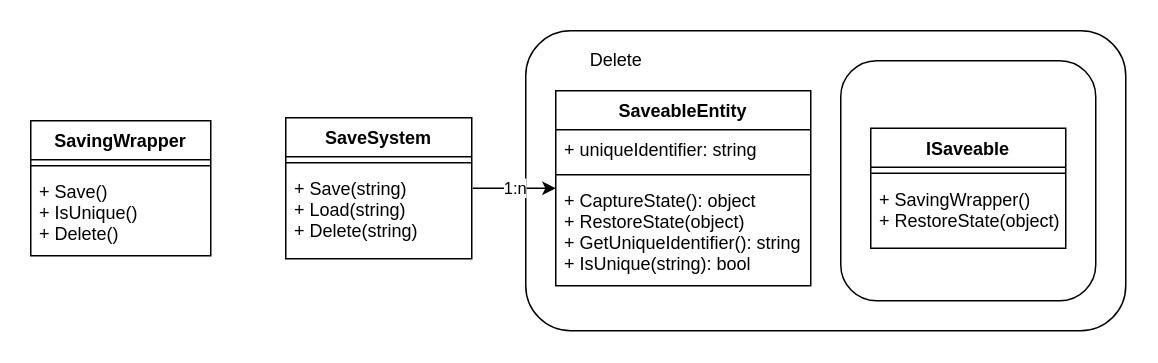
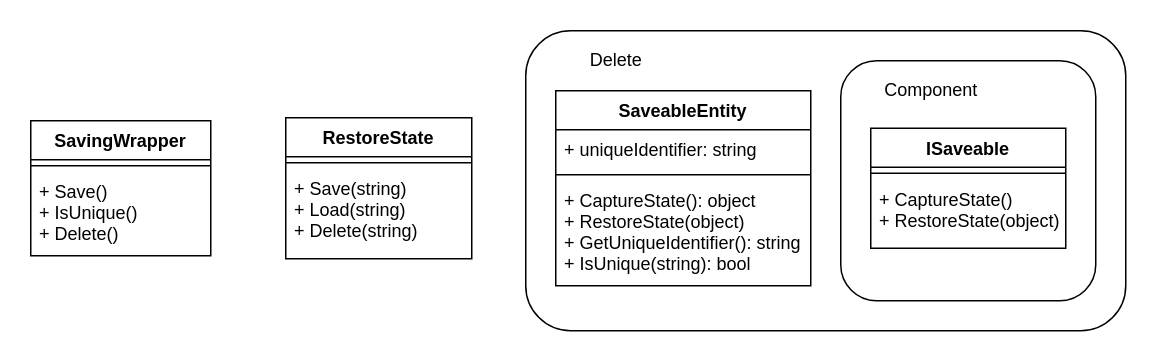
  <mxCell id="0" />
  <mxCell id="1" parent="0" />
  <mxCell id="2" value="" style="rounded=1;whiteSpace=wrap;html=1;labelBackgroundColor=none;align=left;" parent="1" vertex="1"><mxGeometry x="350" y="20" width="400" height="200" as="geometry" /></mxCell>
  <mxCell id="3" value="" style="rounded=1;whiteSpace=wrap;html=1;labelBackgroundColor=none;align=left;" parent="1" vertex="1"><mxGeometry x="560" y="40" width="170" height="160" as="geometry" /></mxCell>
- <mxCell id="4" value="1:n" style="edgeStyle=orthogonalEdgeStyle;rounded=0;orthogonalLoop=1;jettySize=auto;html=1;exitX=1.006;exitY=0.217;exitDx=0;exitDy=0;exitPerimeter=0;" parent="1" source="16" target="7" edge="1"><mxGeometry relative="1" as="geometry"><mxPoint x="300" y="125" as="sourcePoint" /></mxGeometry></mxCell>
  <mxCell id="5" value="Delete" style="text;html=1;resizable=0;autosize=1;align=center;verticalAlign=middle;points=[];fillColor=none;strokeColor=none;rounded=0;labelBackgroundColor=none;" parent="1" vertex="1"><mxGeometry x="370" y="30" width="80" height="20" as="geometry" /></mxCell>
+ <mxCell id="6" value="Component" style="text;html=1;resizable=0;autosize=1;align=center;verticalAlign=middle;points=[];fillColor=none;strokeColor=none;rounded=0;labelBackgroundColor=none;" parent="1" vertex="1"><mxGeometry x="580" y="50" width="80" height="20" as="geometry" /></mxCell>
  <mxCell id="7" value="SaveableEntity&#10;" style="swimlane;fontStyle=1;align=center;verticalAlign=top;childLayout=stackLayout;horizontal=1;startSize=26;horizontalStack=0;resizeParent=1;resizeParentMax=0;resizeLast=0;collapsible=1;marginBottom=0;" parent="1" vertex="1"><mxGeometry x="370" y="60" width="170" height="130" as="geometry" /></mxCell>
  <mxCell id="8" value="+ uniqueIdentifier: string" style="text;strokeColor=none;fillColor=none;align=left;verticalAlign=top;spacingLeft=4;spacingRight=4;overflow=hidden;rotatable=0;points=[[0,0.5],[1,0.5]];portConstraint=eastwest;" parent="7" vertex="1"><mxGeometry y="26" width="170" height="26" as="geometry" /></mxCell>
  <mxCell id="9" value="" style="line;strokeWidth=1;fillColor=none;align=left;verticalAlign=middle;spacingTop=-1;spacingLeft=3;spacingRight=3;rotatable=0;labelPosition=right;points=[];portConstraint=eastwest;" parent="7" vertex="1"><mxGeometry y="52" width="170" height="8" as="geometry" /></mxCell>
  <mxCell id="10" value="+ CaptureState(): object&#10;+ RestoreState(object) &#10;+ GetUniqueIdentifier(): string&#10;+ IsUnique(string): bool" style="text;strokeColor=none;fillColor=none;align=left;verticalAlign=top;spacingLeft=4;spacingRight=4;overflow=hidden;rotatable=0;points=[[0,0.5],[1,0.5]];portConstraint=eastwest;" parent="7" vertex="1"><mxGeometry y="60" width="170" height="70" as="geometry" /></mxCell>
  <mxCell id="11" value="ISaveable" style="swimlane;fontStyle=1;align=center;verticalAlign=top;childLayout=stackLayout;horizontal=1;startSize=26;horizontalStack=0;resizeParent=1;resizeParentMax=0;resizeLast=0;collapsible=1;marginBottom=0;" parent="1" vertex="1"><mxGeometry x="580" y="85" width="130" height="80" as="geometry" /></mxCell>
  <mxCell id="12" value="" style="line;strokeWidth=1;fillColor=none;align=left;verticalAlign=middle;spacingTop=-1;spacingLeft=3;spacingRight=3;rotatable=0;labelPosition=right;points=[];portConstraint=eastwest;" parent="11" vertex="1"><mxGeometry y="26" width="130" height="8" as="geometry" /></mxCell>
- <mxCell id="13" value="+ SavingWrapper() &#10;+ RestoreState(object)" style="text;strokeColor=none;fillColor=none;align=left;verticalAlign=top;spacingLeft=4;spacingRight=4;overflow=hidden;rotatable=0;points=[[0,0.5],[1,0.5]];portConstraint=eastwest;" parent="11" vertex="1"><mxGeometry y="34" width="130" height="46" as="geometry" /></mxCell>
- <mxCell id="14" value="SaveSystem" style="swimlane;fontStyle=1;align=center;verticalAlign=top;childLayout=stackLayout;horizontal=1;startSize=26;horizontalStack=0;resizeParent=1;resizeParentMax=0;resizeLast=0;collapsible=1;marginBottom=0;" parent="1" vertex="1"><mxGeometry x="190" y="78" width="124" height="94" as="geometry" /></mxCell>
+ <mxCell id="13" value="+ CaptureState() &#10;+ RestoreState(object)" style="text;strokeColor=none;fillColor=none;align=left;verticalAlign=top;spacingLeft=4;spacingRight=4;overflow=hidden;rotatable=0;points=[[0,0.5],[1,0.5]];portConstraint=eastwest;" parent="11" vertex="1"><mxGeometry y="34" width="130" height="46" as="geometry" /></mxCell>
+ <mxCell id="14" value="RestoreState" style="swimlane;fontStyle=1;align=center;verticalAlign=top;childLayout=stackLayout;horizontal=1;startSize=26;horizontalStack=0;resizeParent=1;resizeParentMax=0;resizeLast=0;collapsible=1;marginBottom=0;" parent="1" vertex="1"><mxGeometry x="190" y="78" width="124" height="94" as="geometry" /></mxCell>
  <mxCell id="15" value="" style="line;strokeWidth=1;fillColor=none;align=left;verticalAlign=middle;spacingTop=-1;spacingLeft=3;spacingRight=3;rotatable=0;labelPosition=right;points=[];portConstraint=eastwest;" parent="14" vertex="1"><mxGeometry y="26" width="124" height="8" as="geometry" /></mxCell>
  <mxCell id="16" value="+ Save(string)&#10;+ Load(string) &#10;+ Delete(string) " style="text;strokeColor=none;fillColor=none;align=left;verticalAlign=top;spacingLeft=4;spacingRight=4;overflow=hidden;rotatable=0;points=[[0,0.5],[1,0.5]];portConstraint=eastwest;" parent="14" vertex="1"><mxGeometry y="34" width="124" height="60" as="geometry" /></mxCell>
  <mxCell id="17" value="SavingWrapper" style="swimlane;fontStyle=1;align=center;verticalAlign=top;childLayout=stackLayout;horizontal=1;startSize=26;horizontalStack=0;resizeParent=1;resizeParentMax=0;resizeLast=0;collapsible=1;marginBottom=0;" parent="1" vertex="1"><mxGeometry x="20" y="80" width="120" height="90" as="geometry" /></mxCell>
  <mxCell id="18" value="" style="line;strokeWidth=1;fillColor=none;align=left;verticalAlign=middle;spacingTop=-1;spacingLeft=3;spacingRight=3;rotatable=0;labelPosition=right;points=[];portConstraint=eastwest;" parent="17" vertex="1"><mxGeometry y="26" width="120" height="8" as="geometry" /></mxCell>
  <mxCell id="19" value="+ Save()&#10;+ IsUnique()&#10;+ Delete()" style="text;strokeColor=none;fillColor=none;align=left;verticalAlign=top;spacingLeft=4;spacingRight=4;overflow=hidden;rotatable=0;points=[[0,0.5],[1,0.5]];portConstraint=eastwest;" parent="17" vertex="1"><mxGeometry y="34" width="120" height="56" as="geometry" /></mxCell>
